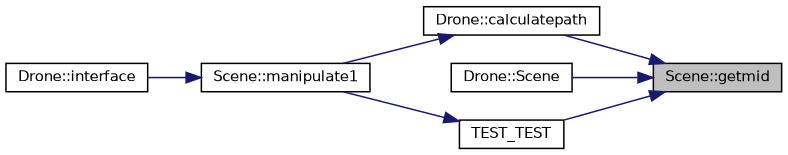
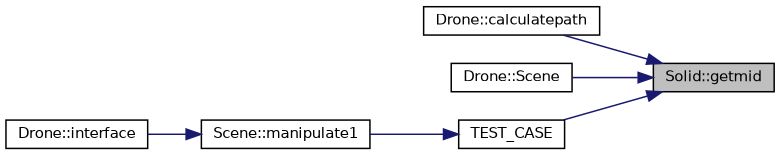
  digraph {
    rankdir=RL
    node [color=black fillcolor=white fontname=Helvetica fontsize=10 shape=record style=filled]
    edge [color=midnightblue dir=back fontname=Helvetica fontsize=10 labelfontname=Helvetica labelfontsize=10 style=solid]
-   n1 [fillcolor=grey75 fontcolor=black height=0.2 label="Scene::getmid" width=0.4]
+   n1 [fillcolor=grey75 fontcolor=black height=0.2 label="Solid::getmid" width=0.4]
    n2 [height=0.2 label="Drone::calculatepath" width=0.4]
    n3 [height=0.2 label="Drone::Scene" width=0.4]
-   n4 [height=0.2 label=TEST_TEST width=0.4]
+   n4 [height=0.2 label=TEST_CASE width=0.4]
    n5 [height=0.2 label="Scene::manipulate1" width=0.4]
    n6 [height=0.2 label="Drone::interface" width=0.4]
    n1 -> n2
    n1 -> n3
    n1 -> n4
-   n2 -> n5
    n4 -> n5
    n5 -> n6
  }
